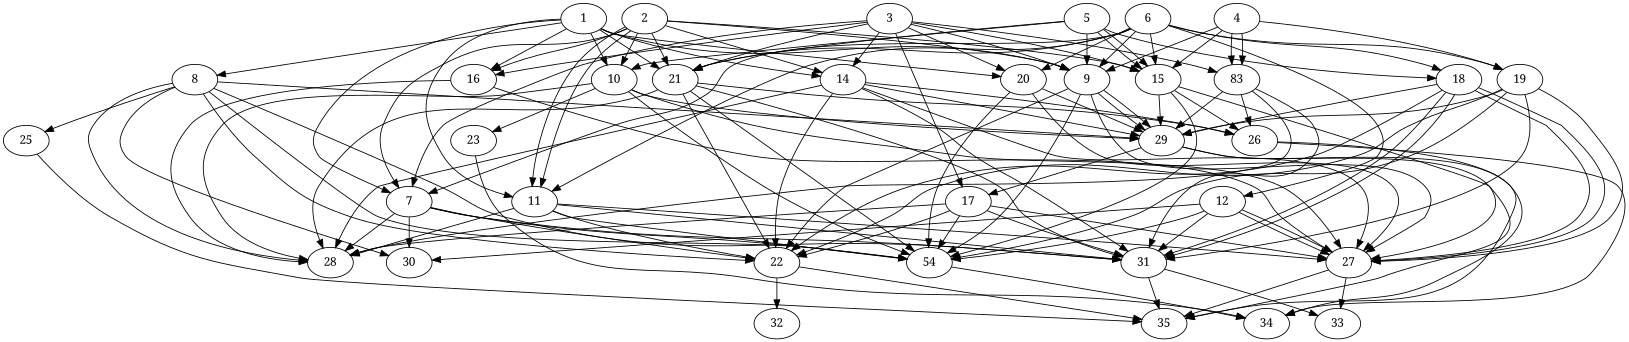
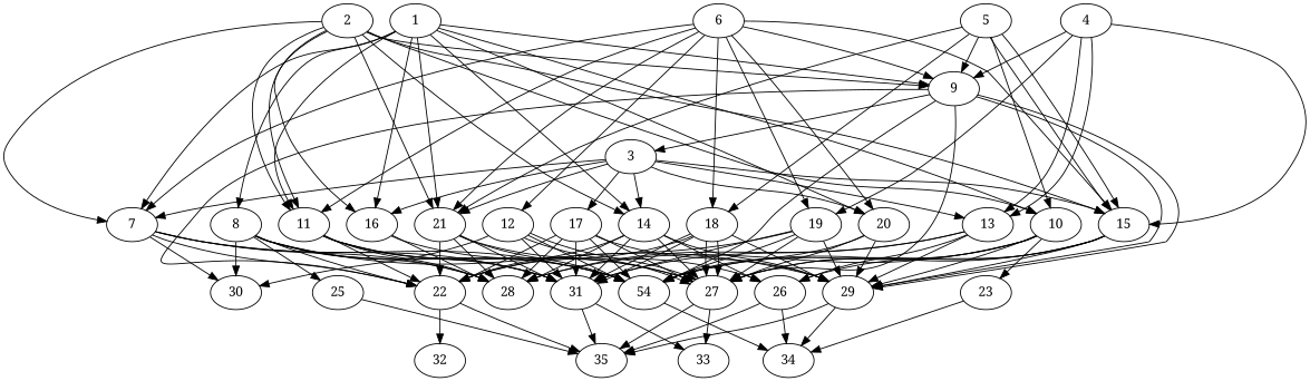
  digraph {
    fontname="Noto Serif"
    node [alpha=0.05 fontname="Noto Serif"]
    edge [fontname="Noto Serif"]
    1 [alpha=0.09 expect_size=28758016]
    7 [expect_size=42979328]
    8 [alpha=0.08 expect_size=28434432]
    9 [alpha=0.01 expect_size=47225856]
    10 [alpha=0.08 expect_size=48002048]
    11 [alpha=0.03 expect_size=19390464]
    14 [alpha=0.06 expect_size=51095552]
    16 [expect_size=50463744]
    20 [alpha=0.12 expect_size=49143808]
    21 [alpha=0.12 expect_size=20299776]
    22 [alpha=0.01 expect_size=28247040]
    n12 [alpha=0.16 expect_size=35124224 label=54]
    28 [alpha=0.01 expect_size=23464960]
    30 [alpha=0.02 expect_size=51592192]
    31 [alpha=0.07 expect_size=33383424]
    25 [expect_size=50259968]
    29 [alpha=0.02 expect_size=45298688]
    27 [alpha=0.17 expect_size=15691776]
    23 [alpha=0.11 expect_size=23148544]
    26 [alpha=0.03 expect_size=50395136]
    32 [alpha=0.08 expect_size=14188544]
    35 [alpha=0.04 expect_size=32726016]
    34 [alpha=0.18 expect_size=41703424]
    33 [alpha=0.03 expect_size=16713728]
    2 [alpha=0.20 expect_size=27949056]
    15 [alpha=0.00 expect_size=33391616]
    3 [expect_size=5987328]
-   13 [expect_size=39910400 label=83]
+   13 [expect_size=39910400]
    17 [alpha=0.03 expect_size=17718272]
    4 [alpha=0.12 expect_size=43183104]
    19 [alpha=0.03 expect_size=47028224]
    5 [alpha=0.07 expect_size=13757440]
    18 [alpha=0.09 expect_size=29024256]
    6 [alpha=0.06 expect_size=25560064]
    12 [alpha=0.18 expect_size=40648704]
    1 -> 7
    1 -> 8
    1 -> 9
    1 -> 10
    1 -> 11
    1 -> 14
    1 -> 16
    1 -> 20
    1 -> 21
    7 -> 22
    7 -> n12
    7 -> 28
    7 -> 30
    7 -> 31
    8 -> 22
    8 -> n12
    8 -> 28
    8 -> 30
    8 -> 31
    8 -> 25
    8 -> 29
    9 -> 22
    9 -> n12
    9 -> 29
    9 -> 29
    9 -> 27
    10 -> n12
    10 -> 28
    10 -> 29
    10 -> 27
    10 -> 23
    11 -> 22
    11 -> n12
    11 -> 28
    11 -> 31
    11 -> 27
    14 -> 22
    14 -> 28
    14 -> 31
    14 -> 29
    14 -> 27
    14 -> 26
    16 -> 28
    16 -> 27
    20 -> n12
    20 -> 29
    20 -> 27
    21 -> 22
    21 -> n12
    21 -> 28
    21 -> 31
    21 -> 26
    22 -> 32
    22 -> 35
    n12 -> 34
    31 -> 35
    31 -> 33
    25 -> 35
    29 -> 35
    29 -> 34
    27 -> 35
    27 -> 33
    23 -> 34
    26 -> 35
    26 -> 34
    2 -> 7
    2 -> 9
    2 -> 10
    2 -> 11
    2 -> 11
    2 -> 14
    2 -> 16
    2 -> 21
    2 -> 15
    15 -> n12
    15 -> 29
    15 -> 27
    15 -> 26
    3 -> 7
-   3 -> 9
+   9 -> 3
    3 -> 14
    3 -> 16
    3 -> 20
    3 -> 21
    3 -> 15
    3 -> 13
    3 -> 17
    13 -> 28
    13 -> 31
    13 -> 29
    13 -> 26
    17 -> 22
    17 -> n12
    17 -> 28
    17 -> 31
-   29 -> 17
+   17 -> 29
    17 -> 27
    4 -> 9
    4 -> 15
    4 -> 13
    4 -> 13
    4 -> 19
    19 -> 22
    19 -> n12
    19 -> 31
    19 -> 29
    19 -> 27
    5 -> 9
    5 -> 10
    5 -> 21
    5 -> 15
    5 -> 15
    5 -> 18
    18 -> 22
    18 -> 31
    18 -> 31
    18 -> 29
    18 -> 27
    18 -> 27
    6 -> 7
    6 -> 9
    6 -> 11
    6 -> 20
    6 -> 21
    6 -> 15
    6 -> 19
    6 -> 18
    6 -> 12
    12 -> n12
    12 -> 30
    12 -> 31
    12 -> 27
    12 -> 27
  }
